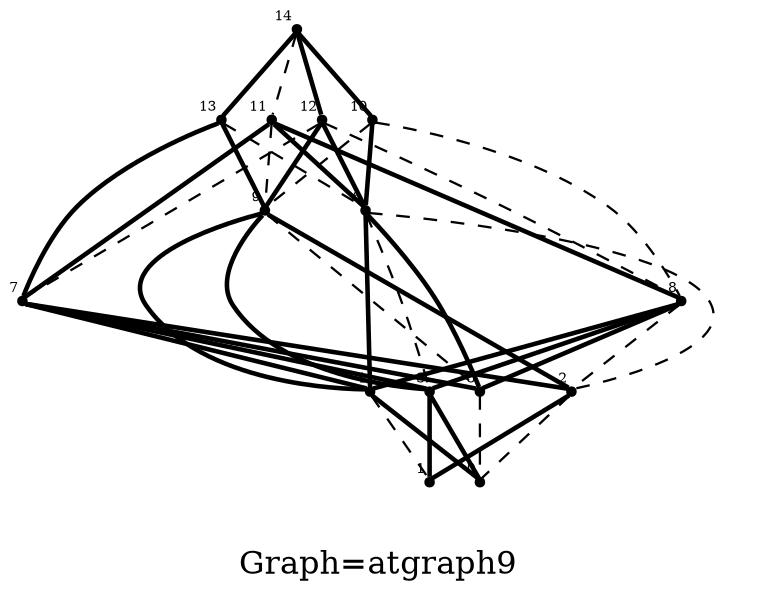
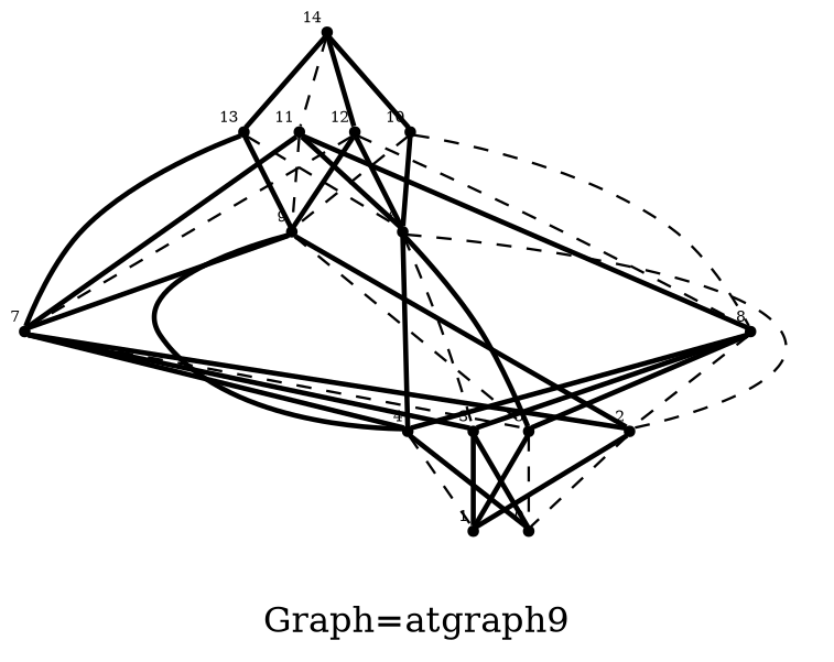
  graph {
    label="Graph=atgraph9"
    labelloc=bottom
    node [fontsize=6 shape=point]
    edge [style=bold]
    0 [xlabel=0]
    1 [xlabel=1]
    2 [xlabel=2]
    3 [xlabel=3]
    4 [xlabel=4]
    5 [xlabel=5]
    6 [xlabel=6]
    7 [xlabel=7]
    8 [xlabel=8]
    9 [xlabel=9]
    10 [xlabel=10]
    11 [xlabel=11]
    12 [xlabel=12]
    13 [xlabel=13]
    14 [xlabel=14]
    2 -- 0 [style=dashed]
    2 -- 1
    3 -- 0
    3 -- 1
    4 -- 0
    4 -- 1 [style=dashed]
    5 -- 0 [style=dashed]
+   5 -- 1
    6 -- 2 [style=dashed]
    6 -- 3 [style=dashed]
    6 -- 4
    6 -- 5
    7 -- 2
    7 -- 3
    7 -- 4
-   7 -- 5
+   7 -- 5 [style=dashed]
    8 -- 2 [style=dashed]
    8 -- 3
    8 -- 4
    8 -- 5
    9 -- 2
-   9 -- 3
+   9 -- 7
    9 -- 4
    9 -- 5 [style=dashed]
    10 -- 6
    10 -- 8 [style=dashed]
    10 -- 9 [style=dashed]
    11 -- 6
    11 -- 7
    11 -- 8
    11 -- 9 [style=dashed]
    12 -- 6
    12 -- 7 [style=dashed]
    12 -- 8 [style=dashed]
    12 -- 9
    13 -- 6 [style=dashed]
    13 -- 7
    13 -- 9
    14 -- 10
    14 -- 11 [style=dashed]
    14 -- 12
    14 -- 13
  }
